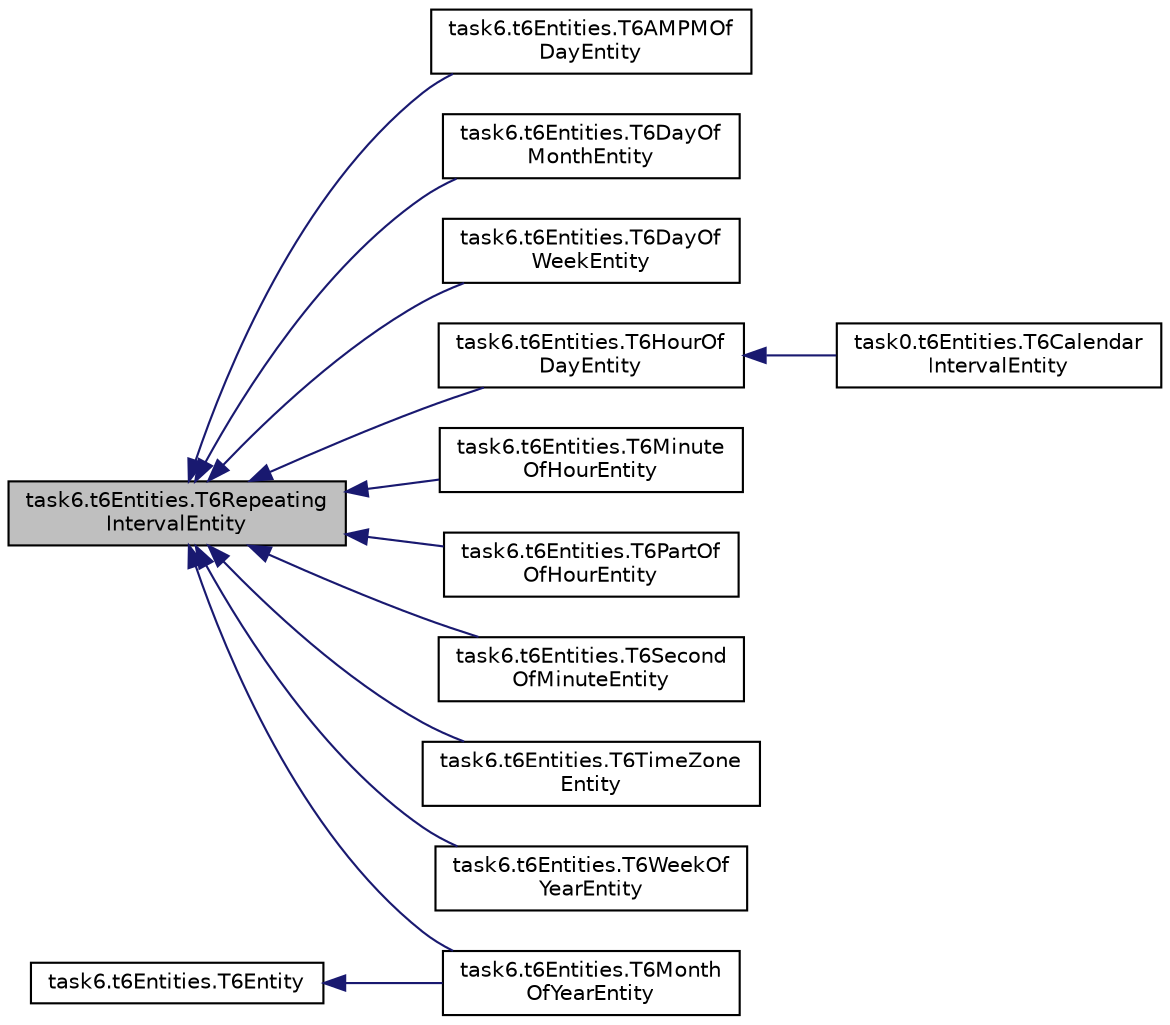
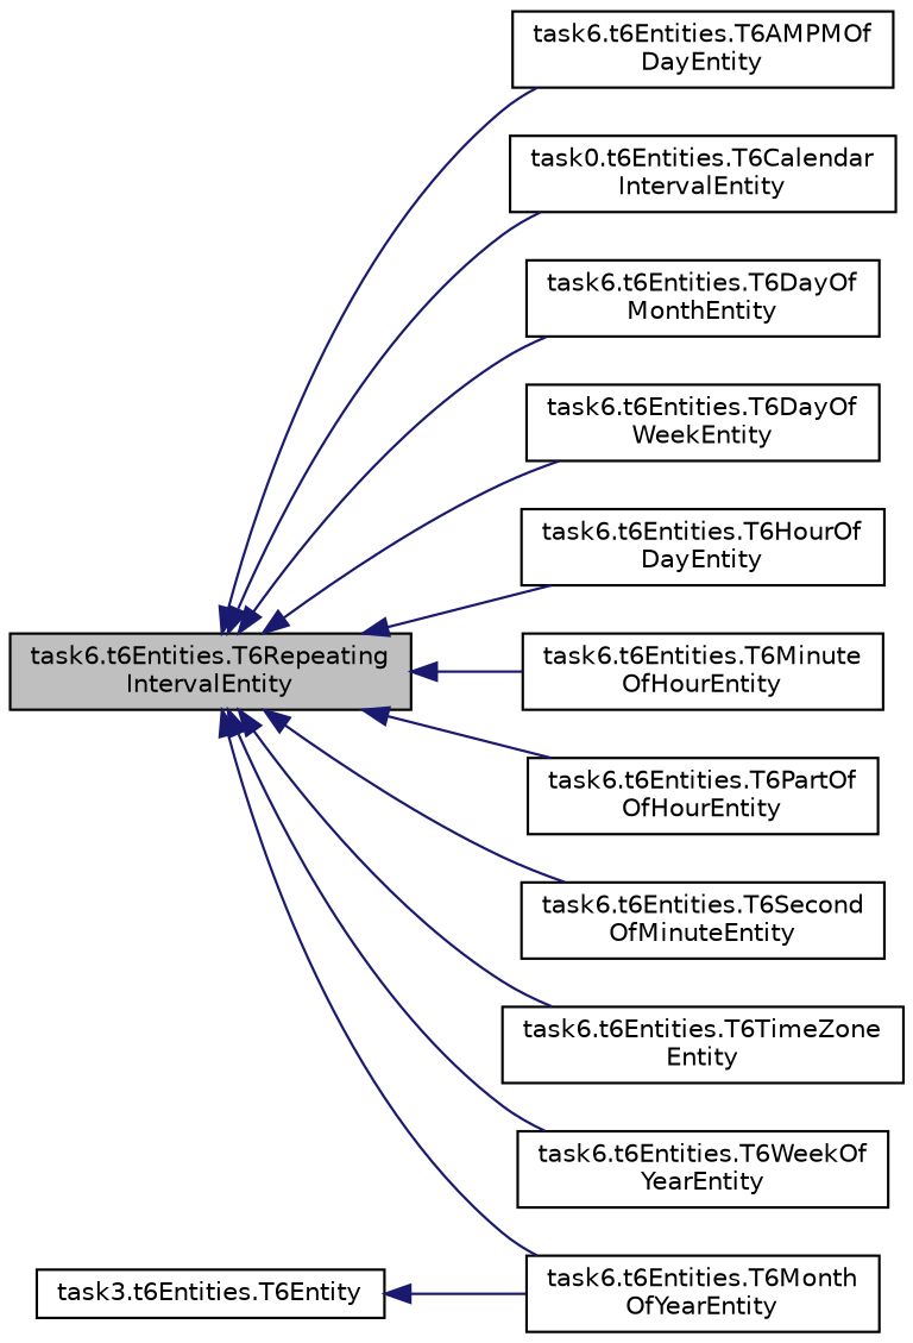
  digraph {
    rankdir=LR
    node [color=black fillcolor=white fontname=Helvetica fontsize=10 shape=record style=filled]
    edge [color=midnightblue dir=back fontname=Helvetica fontsize=10 labelfontname=Helvetica labelfontsize=10 style=solid]
    n1 [fillcolor=grey75 fontcolor=black height=0.2 label="task6.t6Entities.T6Repeating\lIntervalEntity" width=0.4]
    n2 [height=0.2 label="task6.t6Entities.T6AMPMOf\lDayEntity" width=0.4]
    n3 [height=0.2 label="task0.t6Entities.T6Calendar\lIntervalEntity" width=0.4]
    n4 [height=0.2 label="task6.t6Entities.T6DayOf\lMonthEntity" width=0.4]
    n5 [height=0.2 label="task6.t6Entities.T6DayOf\lWeekEntity" width=0.4]
    n6 [height=0.2 label="task6.t6Entities.T6HourOf\lDayEntity" width=0.4]
    n7 [height=0.2 label="task6.t6Entities.T6Minute\lOfHourEntity" width=0.4]
    n8 [height=0.2 label="task6.t6Entities.T6Month\lOfYearEntity" width=0.4]
    n9 [height=0.2 label="task6.t6Entities.T6PartOf\lOfHourEntity" width=0.4]
    n10 [height=0.2 label="task6.t6Entities.T6Second\lOfMinuteEntity" width=0.4]
    n11 [height=0.2 label="task6.t6Entities.T6TimeZone\lEntity" width=0.4]
    n12 [height=0.2 label="task6.t6Entities.T6WeekOf\lYearEntity" width=0.4]
-   n13 [height=0.2 label="task6.t6Entities.T6Entity" width=0.4]
+   n13 [height=0.2 label="task3.t6Entities.T6Entity" width=0.4]
    n1 -> n2
-   n6 -> n3
+   n1 -> n3
    n1 -> n4
    n1 -> n5
    n1 -> n6
    n1 -> n7
    n1 -> n8
    n1 -> n9
    n1 -> n10
    n1 -> n11
    n1 -> n12
    n13 -> n8
  }
